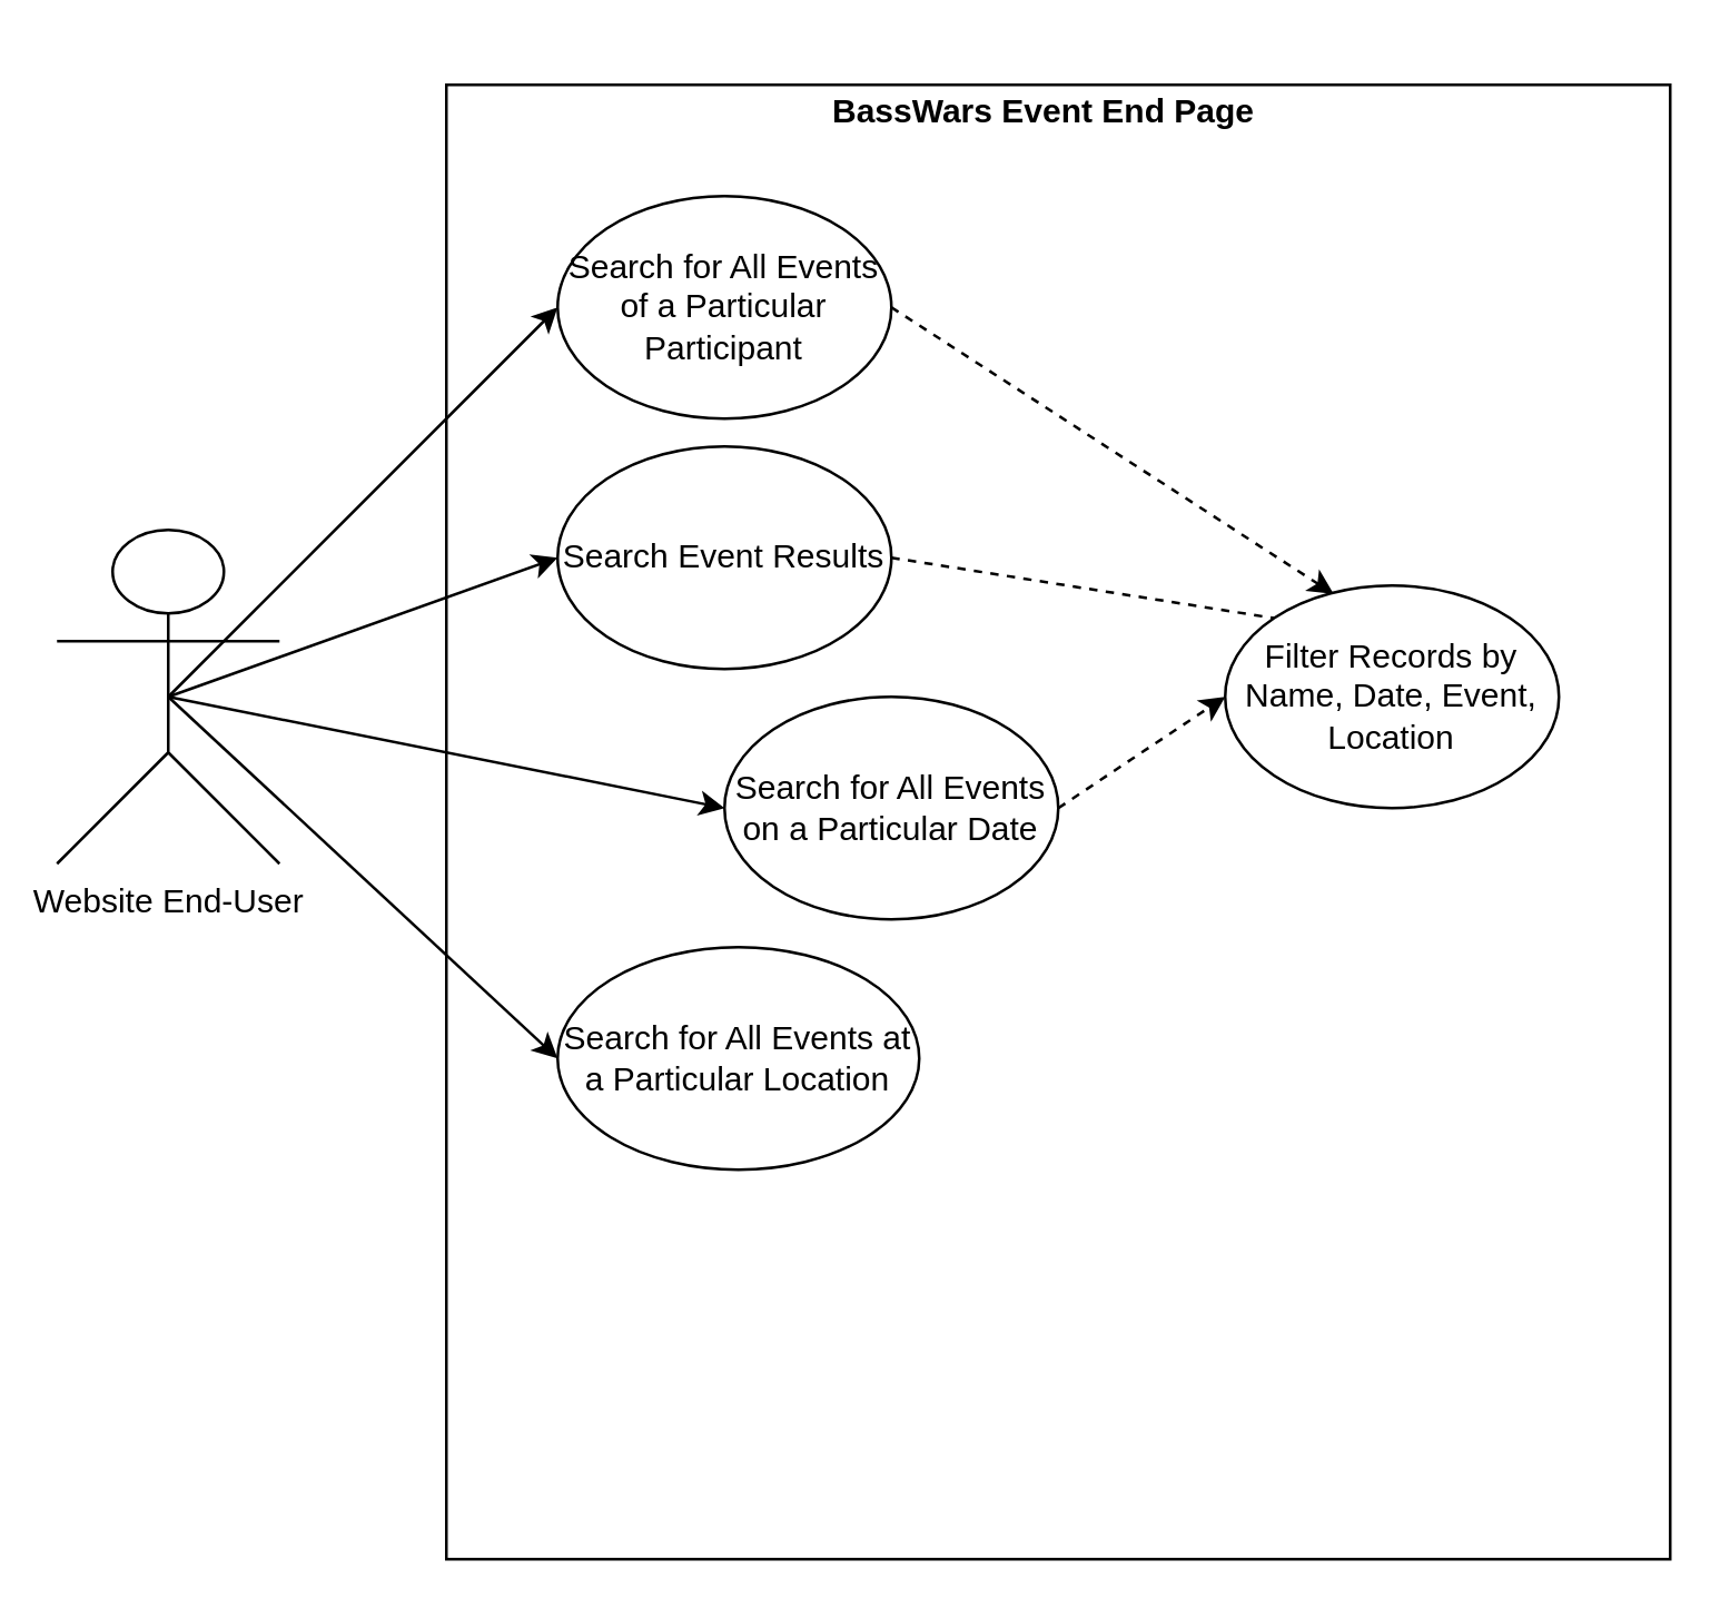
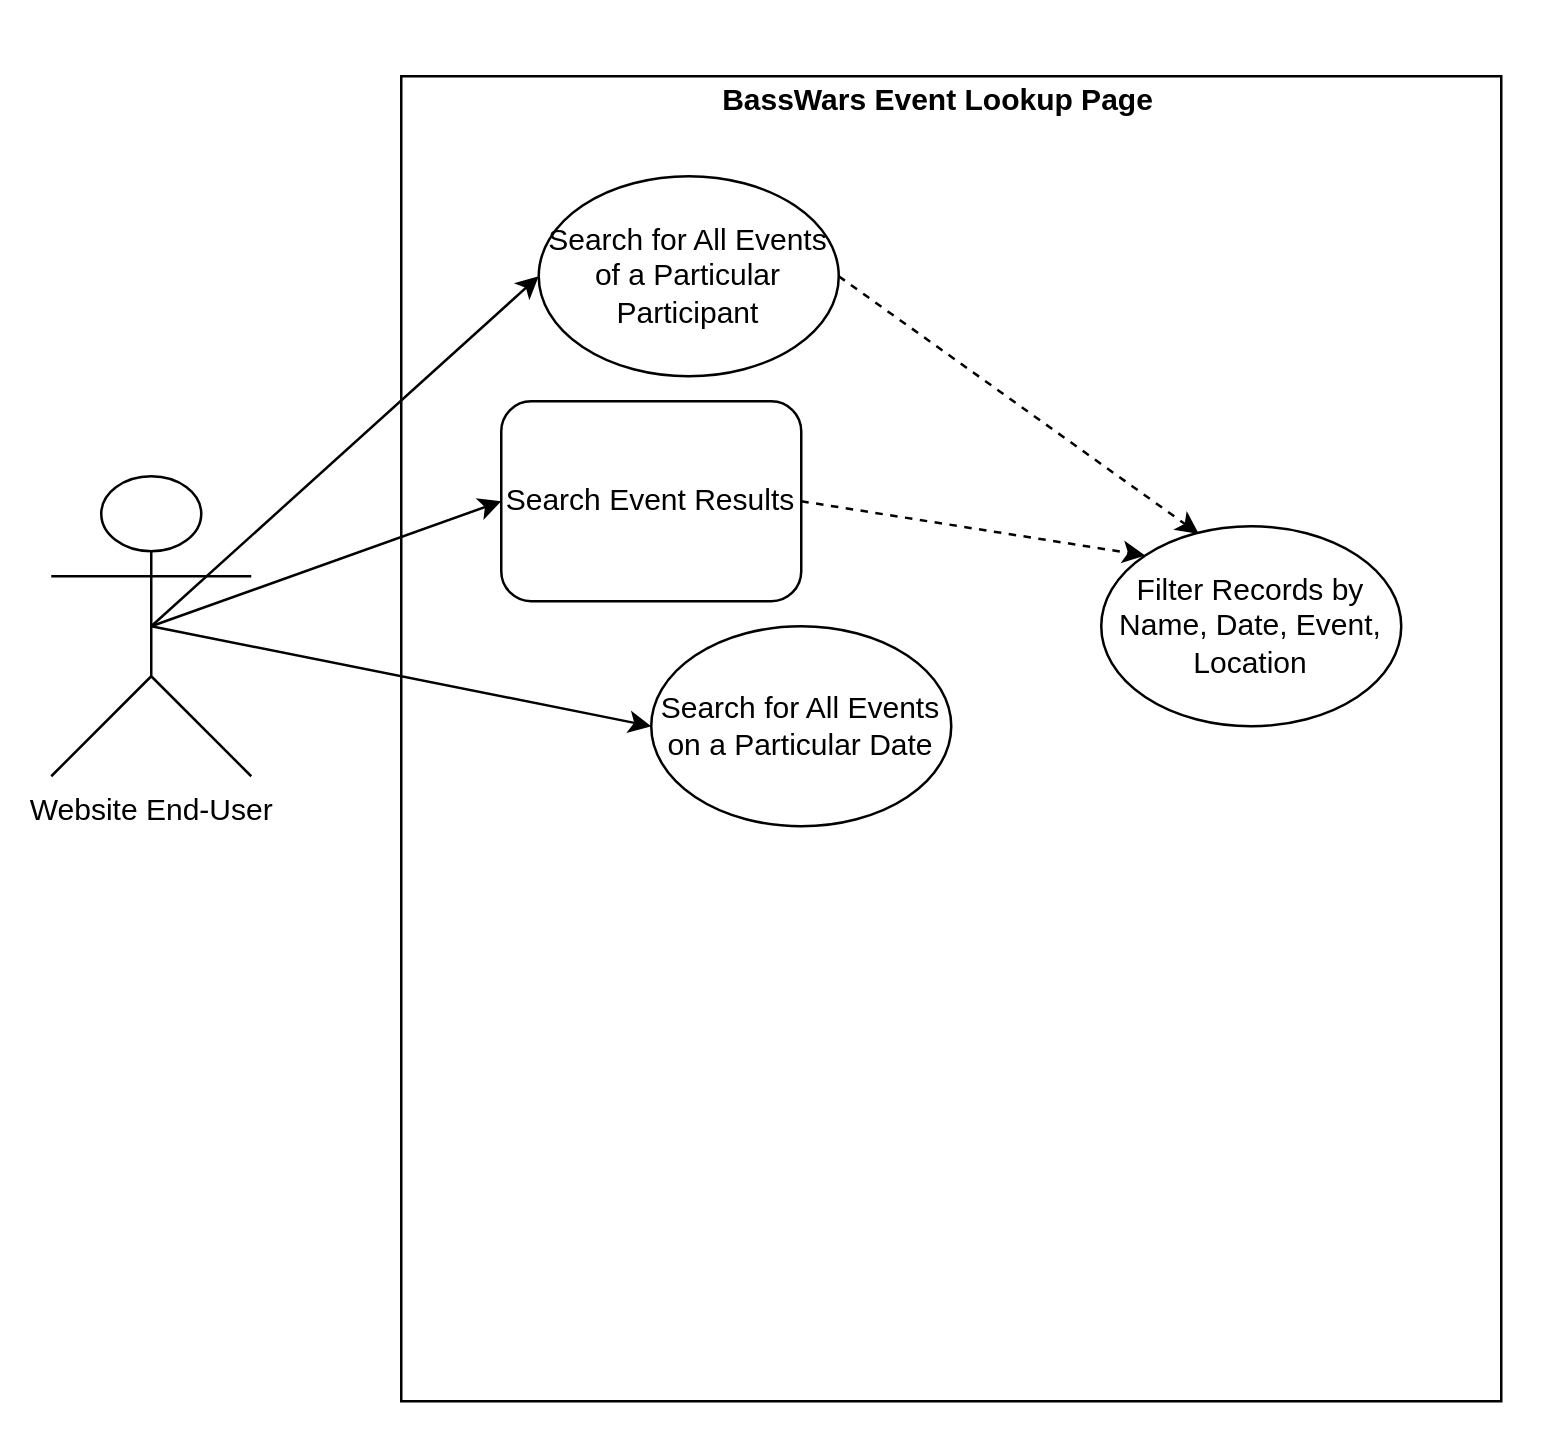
  <mxCell id="0" />
  <mxCell id="1" parent="0" />
  <mxCell id="2" value="" style="rounded=0;whiteSpace=wrap;html=1;" parent="1" vertex="1"><mxGeometry x="160" y="30" width="440" height="530" as="geometry" /></mxCell>
  <mxCell id="3" value="Website End-User" style="shape=umlActor;verticalLabelPosition=bottom;verticalAlign=top;html=1;outlineConnect=0;" parent="1" vertex="1"><mxGeometry x="20" y="190" width="80" height="120" as="geometry" /></mxCell>
- <mxCell id="4" value="Search Event Results" style="ellipse;whiteSpace=wrap;html=1;" parent="1" vertex="1"><mxGeometry x="200" y="160" width="120" height="80" as="geometry" /></mxCell>
+ <mxCell id="4" value="Search Event Results" style="whiteSpace=wrap;html=1;rounded=1;" parent="1" vertex="1"><mxGeometry x="200" y="160" width="120" height="80" as="geometry" /></mxCell>
  <mxCell id="5" value="Filter Records by Name, Date, Event, Location" style="ellipse;whiteSpace=wrap;html=1;" parent="1" vertex="1"><mxGeometry x="440" y="210" width="120" height="80" as="geometry" /></mxCell>
  <mxCell id="6" value="Search for All Events on a Particular Date" style="ellipse;whiteSpace=wrap;html=1;" parent="1" vertex="1"><mxGeometry x="260" y="250" width="120" height="80" as="geometry" /></mxCell>
- <mxCell id="7" value="Search for All Events of a Particular Participant" style="ellipse;whiteSpace=wrap;html=1;" parent="1" vertex="1"><mxGeometry x="200" y="70" width="120" height="80" as="geometry" /></mxCell>
- <mxCell id="8" value="Search for All Events at a Particular Location" style="ellipse;whiteSpace=wrap;html=1;" parent="1" vertex="1"><mxGeometry x="200" y="340" width="130" height="80" as="geometry" /></mxCell>
+ <mxCell id="7" value="Search for All Events of a Particular Participant" style="ellipse;whiteSpace=wrap;html=1;" parent="1" vertex="1"><mxGeometry x="215" y="70" width="120" height="80" as="geometry" /></mxCell>
  <mxCell id="9" value="" style="endArrow=classic;html=1;entryX=0;entryY=0.5;entryDx=0;entryDy=0;exitX=0.5;exitY=0.5;exitDx=0;exitDy=0;exitPerimeter=0;" parent="1" target="7" edge="1" source="3"><mxGeometry width="50" height="50" relative="1" as="geometry"><mxPoint y="250" as="sourcePoint" x="10" /><mxPoint x="460" y="70" as="targetPoint" /></mxGeometry></mxCell>
  <mxCell id="10" value="" style="endArrow=classic;html=1;entryX=0;entryY=0.5;entryDx=0;entryDy=0;exitX=0.5;exitY=0.5;exitDx=0;exitDy=0;exitPerimeter=0;" parent="1" target="4" edge="1" source="3"><mxGeometry width="50" height="50" relative="1" as="geometry"><mxPoint y="250" as="sourcePoint" x="10" /><mxPoint x="460" y="-20" as="targetPoint" /></mxGeometry></mxCell>
  <mxCell id="11" value="" style="endArrow=classic;html=1;entryX=0;entryY=0.5;entryDx=0;entryDy=0;exitX=0.5;exitY=0.5;exitDx=0;exitDy=0;exitPerimeter=0;" parent="1" target="6" edge="1" source="3"><mxGeometry width="50" height="50" relative="1" as="geometry"><mxPoint y="250" as="sourcePoint" x="10" /><mxPoint x="474" y="34" as="targetPoint" /></mxGeometry></mxCell>
- <mxCell id="12" value="" style="endArrow=classic;html=1;entryX=0;entryY=0.5;entryDx=0;entryDy=0;exitX=0.5;exitY=0.5;exitDx=0;exitDy=0;exitPerimeter=0;" parent="1" target="8" edge="1" source="3"><mxGeometry width="50" height="50" relative="1" as="geometry"><mxPoint y="250" as="sourcePoint" x="10" /><mxPoint x="600" y="-90" as="targetPoint" /></mxGeometry></mxCell>
- <mxCell id="13" value="" style="endArrow=none;html=1;entryX=0;entryY=0;entryDx=0;entryDy=0;dashed=1;exitX=1;exitY=0.5;exitDx=0;exitDy=0;" parent="1" source="4" target="5" edge="1"><mxGeometry width="50" height="50" relative="1" as="geometry"><mxPoint x="245" y="139" as="sourcePoint" /><mxPoint x="290" y="110" as="targetPoint" /></mxGeometry></mxCell>
+ <mxCell id="13" value="" style="endArrow=classic;html=1;entryX=0;entryY=0;entryDx=0;entryDy=0;dashed=1;exitX=1;exitY=0.5;exitDx=0;exitDy=0;" parent="1" source="4" target="5" edge="1"><mxGeometry width="50" height="50" relative="1" as="geometry"><mxPoint x="245" y="139" as="sourcePoint" /><mxPoint x="290" y="110" as="targetPoint" /></mxGeometry></mxCell>
  <mxCell id="14" value="" style="endArrow=classic;html=1;entryX=0.325;entryY=0.038;entryDx=0;entryDy=0;dashed=1;exitX=1;exitY=0.5;exitDx=0;exitDy=0;entryPerimeter=0;" parent="1" source="7" target="5" edge="1"><mxGeometry width="50" height="50" relative="1" as="geometry"><mxPoint x="370" y="140" as="sourcePoint" /><mxPoint x="410" y="110" as="targetPoint" /></mxGeometry></mxCell>
- <mxCell id="15" value="" style="endArrow=classic;html=1;dashed=1;entryX=0;entryY=0.5;entryDx=0;entryDy=0;exitX=1;exitY=0.5;exitDx=0;exitDy=0;" parent="1" source="6" target="5" edge="1"><mxGeometry width="50" height="50" relative="1" as="geometry"><mxPoint x="500" y="170" as="sourcePoint" /><mxPoint x="550" y="120" as="targetPoint" /></mxGeometry></mxCell>
- <mxCell id="16" value="BassWars Event End Page" style="text;html=1;strokeColor=none;fillColor=none;align=center;verticalAlign=middle;whiteSpace=wrap;rounded=0;fontStyle=1" parent="1" vertex="1"><mxGeometry x="270" y="20" width="210" height="40" as="geometry" /></mxCell>
+ <mxCell id="16" value="BassWars Event Lookup Page" style="text;html=1;strokeColor=none;fillColor=none;align=center;verticalAlign=middle;whiteSpace=wrap;rounded=0;fontStyle=1" parent="1" vertex="1"><mxGeometry x="270" y="20" width="210" height="40" as="geometry" /></mxCell>
